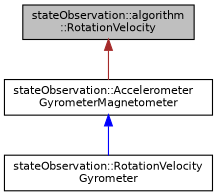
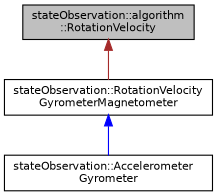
  digraph {
    rankdir=TB
    node [color=black fillcolor=white fontname=Helvetica fontsize=10 shape=record style=filled]
    edge [dir=back fontname=Helvetica fontsize=10 labelfontname=Helvetica labelfontsize=10 style=solid]
    n1 [fillcolor=grey75 fontcolor=black height=0.2 label="stateObservation::algorithm\l::RotationVelocity" width=0.4]
-   n2 [height=0.2 label="stateObservation::Accelerometer\lGyrometerMagnetometer" width=0.4]
-   n3 [height=0.2 label="stateObservation::RotationVelocity\lGyrometer" width=0.4]
+   n2 [height=0.2 label="stateObservation::RotationVelocity\lGyrometerMagnetometer" width=0.4]
+   n3 [height=0.2 label="stateObservation::Accelerometer\lGyrometer" width=0.4]
    n1 -> n2 [color=brown]
    n2 -> n3 [color=blue]
  }
